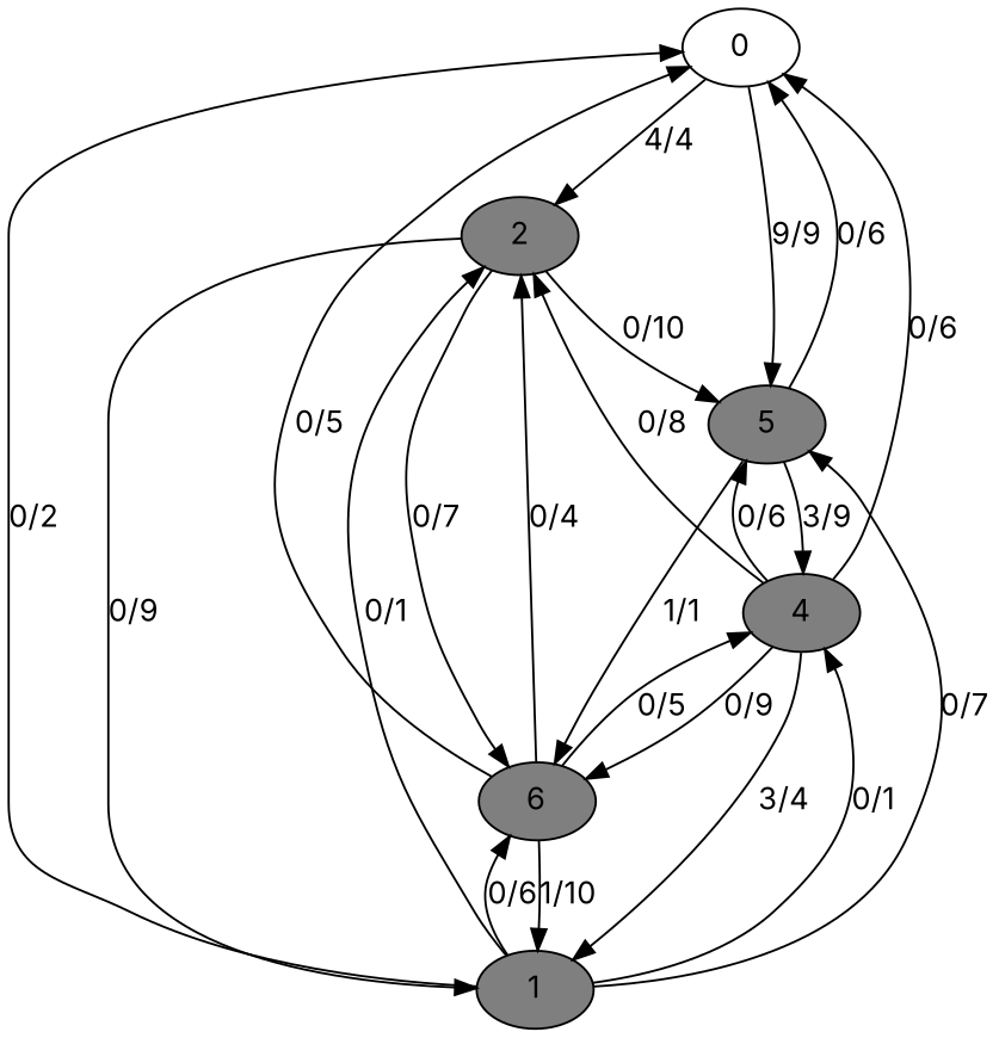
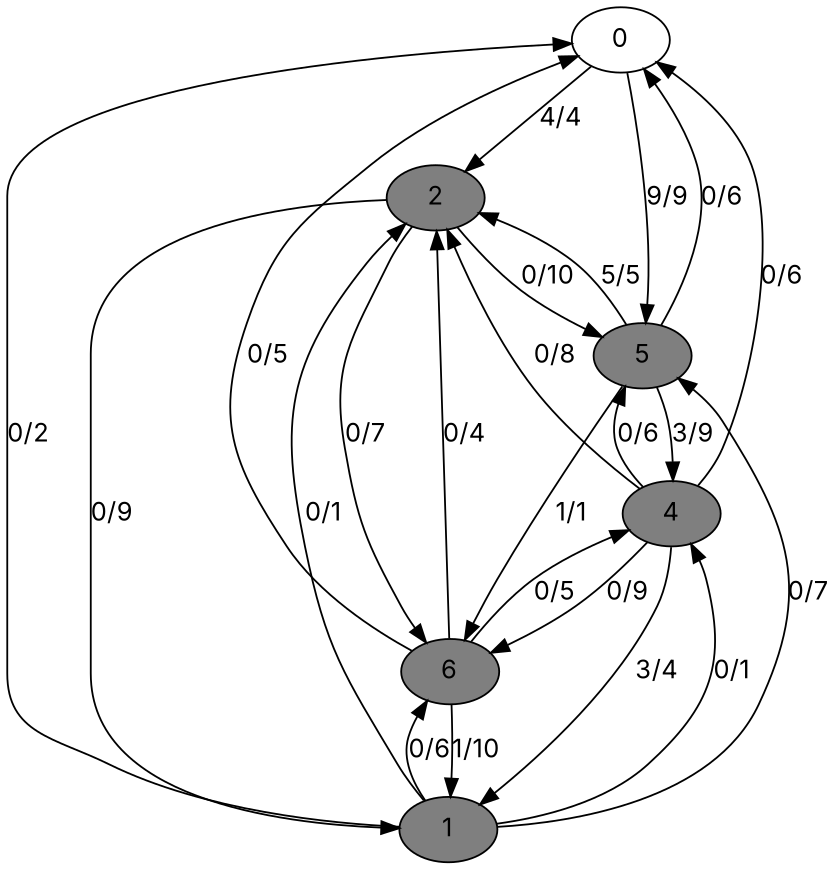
  digraph {
    fontname=Inter
    node [fillcolor=grey50 fontname=Inter style=filled]
    edge [fontname=Inter]
    0 [fillcolor=grey100]
    2
    5
    1
    n5 [label=6]
    4
    0 -> 2 [label="4/4"]
    0 -> 5 [label="9/9"]
    2 -> 5 [label="0/10"]
    2 -> 1 [label="0/9"]
    2 -> n5 [label="0/7"]
    5 -> 0 [label="0/6"]
+   5 -> 2 [label="5/5"]
    5 -> n5 [label="1/1"]
    5 -> 4 [label="3/9"]
    1 -> 0 [label="0/2"]
    1 -> 2 [label="0/1"]
    1 -> 5 [label="0/7"]
    1 -> n5 [label="0/6"]
    1 -> 4 [label="0/1"]
    n5 -> 0 [label="0/5"]
    n5 -> 2 [label="0/4"]
    n5 -> 1 [label="1/10"]
    n5 -> 4 [label="0/5"]
    4 -> 0 [label="0/6"]
    4 -> 2 [label="0/8"]
    4 -> 5 [label="0/6"]
    4 -> 1 [label="3/4"]
    4 -> n5 [label="0/9"]
  }
